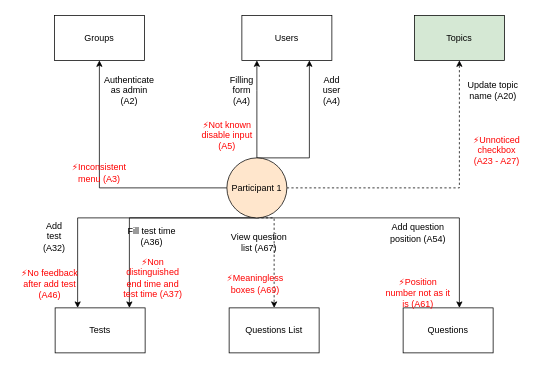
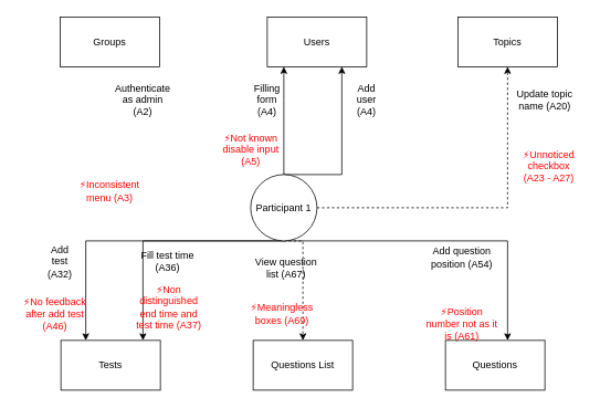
  <mxCell id="0" />
  <mxCell id="1" parent="0" />
- <mxCell id="2" style="edgeStyle=orthogonalEdgeStyle;rounded=0;orthogonalLoop=1;jettySize=auto;html=1;exitX=0;exitY=0.5;exitDx=0;exitDy=0;" edge="1" parent="1" source="10" target="11"><mxGeometry relative="1" as="geometry" /></mxCell>
  <mxCell id="3" style="edgeStyle=orthogonalEdgeStyle;rounded=0;orthogonalLoop=1;jettySize=auto;html=1;exitX=0.5;exitY=0;exitDx=0;exitDy=0;strokeColor=#000000;strokeWidth=1;fontColor=#000000;" edge="1" parent="1" source="10" target="12"><mxGeometry relative="1" as="geometry"><Array as="points"><mxPoint x="342" y="120" /><mxPoint x="342" y="120" /></Array></mxGeometry></mxCell>
  <mxCell id="4" style="edgeStyle=orthogonalEdgeStyle;rounded=0;orthogonalLoop=1;jettySize=auto;html=1;exitX=0.5;exitY=0;exitDx=0;exitDy=0;entryX=0.75;entryY=1;entryDx=0;entryDy=0;strokeColor=#000000;strokeWidth=1;fontColor=#000000;" edge="1" parent="1" source="10" target="12"><mxGeometry relative="1" as="geometry"><Array as="points"><mxPoint x="412" y="210" /></Array></mxGeometry></mxCell>
  <mxCell id="5" style="edgeStyle=orthogonalEdgeStyle;rounded=0;orthogonalLoop=1;jettySize=auto;html=1;exitX=1;exitY=0.5;exitDx=0;exitDy=0;entryX=0.5;entryY=1;entryDx=0;entryDy=0;strokeColor=#000000;strokeWidth=1;fontColor=#FF0000;dashed=1;" edge="1" parent="1" source="10" target="13"><mxGeometry relative="1" as="geometry" /></mxCell>
  <mxCell id="6" style="edgeStyle=orthogonalEdgeStyle;rounded=0;orthogonalLoop=1;jettySize=auto;html=1;exitX=0.5;exitY=1;exitDx=0;exitDy=0;strokeColor=#000000;strokeWidth=1;fontColor=#000000;" edge="1" parent="1" source="10" target="14"><mxGeometry relative="1" as="geometry"><Array as="points"><mxPoint x="612" y="290" /></Array></mxGeometry></mxCell>
  <mxCell id="7" style="edgeStyle=orthogonalEdgeStyle;rounded=0;orthogonalLoop=1;jettySize=auto;html=1;exitX=0.5;exitY=1;exitDx=0;exitDy=0;entryX=0.5;entryY=0;entryDx=0;entryDy=0;strokeColor=#000000;strokeWidth=1;fontColor=#000000;dashed=1;" edge="1" parent="1" source="10" target="15"><mxGeometry relative="1" as="geometry"><Array as="points"><mxPoint x="365" y="290" /></Array></mxGeometry></mxCell>
  <mxCell id="8" style="edgeStyle=orthogonalEdgeStyle;rounded=0;orthogonalLoop=1;jettySize=auto;html=1;exitX=0.5;exitY=1;exitDx=0;exitDy=0;strokeColor=#000000;strokeWidth=1;fontColor=#000000;" edge="1" parent="1" source="10" target="16"><mxGeometry relative="1" as="geometry"><Array as="points"><mxPoint x="172" y="290" /></Array></mxGeometry></mxCell>
  <mxCell id="9" style="edgeStyle=orthogonalEdgeStyle;rounded=0;orthogonalLoop=1;jettySize=auto;html=1;exitX=0.5;exitY=1;exitDx=0;exitDy=0;entryX=0.25;entryY=0;entryDx=0;entryDy=0;strokeColor=#000000;strokeWidth=1;fontColor=#FF0000;" edge="1" parent="1" source="10" target="16"><mxGeometry relative="1" as="geometry"><Array as="points"><mxPoint x="103" y="290" /></Array></mxGeometry></mxCell>
- <mxCell id="10" value="Participant 1" style="ellipse;whiteSpace=wrap;html=1;aspect=fixed;fillColor=#ffe6cc;" vertex="1" parent="1"><mxGeometry x="302" y="210" width="80" height="80" as="geometry" /></mxCell>
+ <mxCell id="10" value="Participant 1" style="ellipse;whiteSpace=wrap;html=1;aspect=fixed;" vertex="1" parent="1"><mxGeometry x="302" y="210" width="80" height="80" as="geometry" /></mxCell>
  <mxCell id="11" value="Groups" style="rounded=0;whiteSpace=wrap;html=1;" vertex="1" parent="1"><mxGeometry x="72" y="20" width="120" height="60" as="geometry" /></mxCell>
  <mxCell id="12" value="Users" style="rounded=0;whiteSpace=wrap;html=1;" vertex="1" parent="1"><mxGeometry x="322" y="20" width="120" height="60" as="geometry" /></mxCell>
- <mxCell id="13" value="Topics" style="rounded=0;whiteSpace=wrap;html=1;fillColor=#d5e8d4;" vertex="1" parent="1"><mxGeometry x="552" y="20" width="120" height="60" as="geometry" /></mxCell>
+ <mxCell id="13" value="Topics" style="rounded=0;whiteSpace=wrap;html=1;" vertex="1" parent="1"><mxGeometry x="552" y="20" width="120" height="60" as="geometry" /></mxCell>
  <mxCell id="14" value="Questions" style="rounded=0;whiteSpace=wrap;html=1;" vertex="1" parent="1"><mxGeometry x="537" y="410" width="120" height="60" as="geometry" /></mxCell>
  <mxCell id="15" value="Questions List" style="rounded=0;whiteSpace=wrap;html=1;" vertex="1" parent="1"><mxGeometry x="305" y="410" width="120" height="60" as="geometry" /></mxCell>
  <mxCell id="16" value="Tests" style="rounded=0;whiteSpace=wrap;html=1;" vertex="1" parent="1"><mxGeometry x="73" y="410" width="120" height="60" as="geometry" /></mxCell>
  <mxCell id="17" value="Authenticate as admin (A2)" style="text;html=1;strokeColor=none;fillColor=none;align=center;verticalAlign=middle;whiteSpace=wrap;rounded=0;" vertex="1" parent="1"><mxGeometry x="152" y="110" width="40" height="20" as="geometry" /></mxCell>
  <mxCell id="18" value="&lt;font color=&quot;#ff0000&quot;&gt;⚡Inconsistent menu (A3)&lt;/font&gt;" style="text;html=1;strokeColor=none;fillColor=none;align=center;verticalAlign=middle;whiteSpace=wrap;rounded=0;fontColor=#000000;" vertex="1" parent="1"><mxGeometry x="112" y="220" width="40" height="20" as="geometry" /></mxCell>
  <mxCell id="19" value="Filling form (A4)" style="text;html=1;strokeColor=none;fillColor=none;align=center;verticalAlign=middle;whiteSpace=wrap;rounded=0;fontColor=#000000;" vertex="1" parent="1"><mxGeometry x="302" y="110" width="40" height="20" as="geometry" /></mxCell>
  <mxCell id="20" value="&lt;span&gt;&lt;font color=&quot;#ff0000&quot;&gt;⚡Not known disable input (A5)&lt;/font&gt;&lt;/span&gt;" style="text;html=1;strokeColor=none;fillColor=none;align=center;verticalAlign=middle;whiteSpace=wrap;rounded=0;fontColor=#000000;" vertex="1" parent="1"><mxGeometry x="264.5" y="170" width="75" height="20" as="geometry" /></mxCell>
  <mxCell id="21" value="Add user (A4)" style="text;html=1;strokeColor=none;fillColor=none;align=center;verticalAlign=middle;whiteSpace=wrap;rounded=0;fontColor=#000000;" vertex="1" parent="1"><mxGeometry x="422" y="110" width="40" height="20" as="geometry" /></mxCell>
  <mxCell id="22" value="Update topic name (A20)" style="text;html=1;strokeColor=none;fillColor=none;align=center;verticalAlign=middle;whiteSpace=wrap;rounded=0;fontColor=#000000;" vertex="1" parent="1"><mxGeometry x="622" y="110" width="70" height="20" as="geometry" /></mxCell>
  <mxCell id="23" value="&lt;span&gt;⚡Unnoticed checkbox (A23 - A27)&lt;/span&gt;" style="text;html=1;strokeColor=none;fillColor=none;align=center;verticalAlign=middle;whiteSpace=wrap;rounded=0;fontColor=#FF0000;" vertex="1" parent="1"><mxGeometry x="622" y="190" width="80" height="20" as="geometry" /></mxCell>
  <mxCell id="24" value="Add question position (A54)" style="text;html=1;strokeColor=none;fillColor=none;align=center;verticalAlign=middle;whiteSpace=wrap;rounded=0;fontColor=#000000;" vertex="1" parent="1"><mxGeometry x="512" y="300" width="90" height="20" as="geometry" /></mxCell>
  <mxCell id="25" value="&lt;span&gt;⚡Position number not as it is (A61)&lt;/span&gt;" style="text;html=1;strokeColor=none;fillColor=none;align=center;verticalAlign=middle;whiteSpace=wrap;rounded=0;fontColor=#FF0000;" vertex="1" parent="1"><mxGeometry x="512" y="380" width="90" height="20" as="geometry" /></mxCell>
  <mxCell id="26" value="View question list (A67)" style="text;html=1;strokeColor=none;fillColor=none;align=center;verticalAlign=middle;whiteSpace=wrap;rounded=0;fontColor=#000000;" vertex="1" parent="1"><mxGeometry x="305" y="312.5" width="80" height="20" as="geometry" /></mxCell>
  <mxCell id="27" value="&lt;span&gt;⚡Meaningless boxes (A69)&lt;/span&gt;" style="text;html=1;strokeColor=none;fillColor=none;align=center;verticalAlign=middle;whiteSpace=wrap;rounded=0;fontColor=#FF0000;" vertex="1" parent="1"><mxGeometry x="315" y="367.5" width="50" height="20" as="geometry" /></mxCell>
  <mxCell id="28" value="Fill test time (A36)" style="text;html=1;strokeColor=none;fillColor=none;align=center;verticalAlign=middle;whiteSpace=wrap;rounded=0;fontColor=#000000;" vertex="1" parent="1"><mxGeometry x="162" y="305" width="80" height="20" as="geometry" /></mxCell>
  <mxCell id="29" value="&lt;span&gt;⚡Non distinguished end time and test time (A37)&lt;/span&gt;" style="text;html=1;strokeColor=none;fillColor=none;align=center;verticalAlign=middle;whiteSpace=wrap;rounded=0;fontColor=#FF0000;" vertex="1" parent="1"><mxGeometry x="162.5" y="360" width="81" height="20" as="geometry" /></mxCell>
  <mxCell id="30" value="Add test (A32)" style="text;html=1;strokeColor=none;fillColor=none;align=center;verticalAlign=middle;whiteSpace=wrap;rounded=0;fontColor=#000000;" vertex="1" parent="1"><mxGeometry x="52" y="305" width="40" height="20" as="geometry" /></mxCell>
  <mxCell id="31" value="&lt;span&gt;⚡No feedback after add test (A46)&lt;/span&gt;" style="text;html=1;strokeColor=none;fillColor=none;align=center;verticalAlign=middle;whiteSpace=wrap;rounded=0;fontColor=#FF0000;" vertex="1" parent="1"><mxGeometry x="20" y="367.5" width="92" height="20" as="geometry" /></mxCell>
